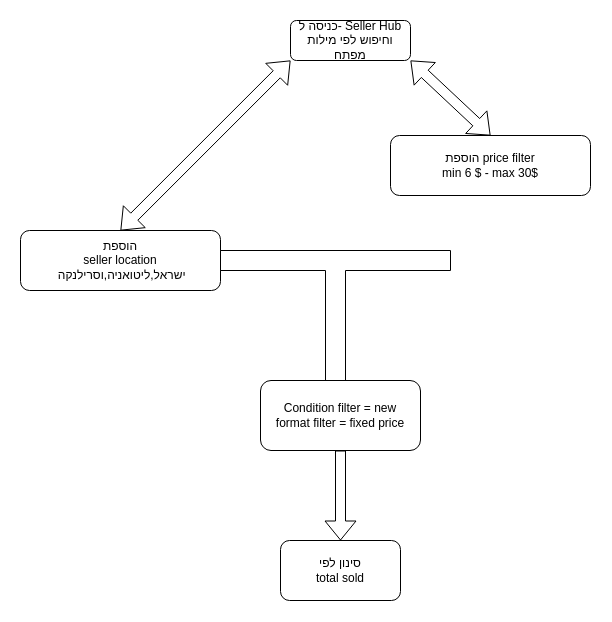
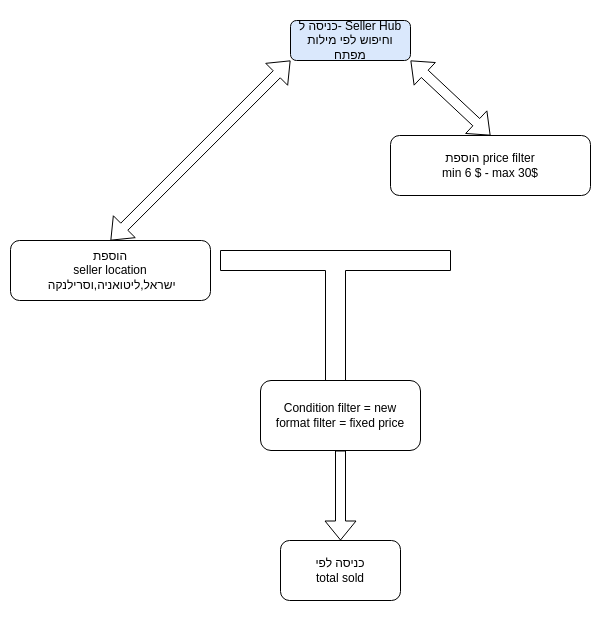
  <mxCell id="0" />
  <mxCell id="1" parent="0" />
- <mxCell id="2" value="&lt;div&gt;כניסה ל- Seller Hub &lt;br&gt;&lt;/div&gt;&lt;div&gt;וחיפוש לפי מילות מפתח &lt;br&gt;&lt;/div&gt;" style="rounded=1;whiteSpace=wrap;html=1;fontSize=12;glass=0;strokeWidth=1;shadow=0;" parent="1" vertex="1"><mxGeometry x="290" y="20" width="120" height="40" as="geometry" /></mxCell>
+ <mxCell id="2" value="&lt;div&gt;כניסה ל- Seller Hub &lt;br&gt;&lt;/div&gt;&lt;div&gt;וחיפוש לפי מילות מפתח &lt;br&gt;&lt;/div&gt;" style="rounded=1;whiteSpace=wrap;html=1;fontSize=12;glass=0;strokeWidth=1;shadow=0;fillColor=#dae8fc;" parent="1" vertex="1"><mxGeometry x="290" y="20" width="120" height="40" as="geometry" /></mxCell>
  <mxCell id="3" value="" style="shape=flexArrow;endArrow=classic;startArrow=classic;html=1;rounded=0;entryX=0;entryY=1;entryDx=0;entryDy=0;exitX=0.5;exitY=0;exitDx=0;exitDy=0;" edge="1" parent="1" source="4" target="2"><mxGeometry width="100" height="100" relative="1" as="geometry"><mxPoint x="160" y="197.5" as="sourcePoint" /><mxPoint x="290" y="70" as="targetPoint" /><Array as="points" /></mxGeometry></mxCell>
- <mxCell id="4" value="&lt;br&gt;&lt;div&gt;הוספת &lt;br&gt;&lt;/div&gt;&lt;div&gt;seller location&lt;br&gt;&lt;/div&gt;&lt;div&gt;&amp;nbsp;ישראל,ליטואניה,וסרילנקה&lt;br&gt;&lt;/div&gt;&lt;div&gt;&lt;br/&gt;&lt;/div&gt;" style="rounded=1;whiteSpace=wrap;html=1;" vertex="1" parent="1"><mxGeometry x="20" y="230" width="200" height="60" as="geometry" /></mxCell>
+ <mxCell id="4" value="&lt;br&gt;&lt;div&gt;הוספת &lt;br&gt;&lt;/div&gt;&lt;div&gt;seller location&lt;br&gt;&lt;/div&gt;&lt;div&gt;&amp;nbsp;ישראל,ליטואניה,וסרילנקה&lt;br&gt;&lt;/div&gt;&lt;div&gt;&lt;br/&gt;&lt;/div&gt;" style="rounded=1;whiteSpace=wrap;html=1;" vertex="1" parent="1"><mxGeometry x="10" y="240" width="200" height="60" as="geometry" /></mxCell>
  <mxCell id="5" value="&lt;div&gt;הוספת price filter &lt;br&gt;&lt;/div&gt;&lt;div&gt;min 6 $ - max 30$&lt;br&gt;&lt;/div&gt;" style="rounded=1;whiteSpace=wrap;html=1;" vertex="1" parent="1"><mxGeometry x="390" y="135" width="200" height="60" as="geometry" /></mxCell>
  <mxCell id="6" value="" style="shape=flexArrow;endArrow=classic;startArrow=classic;html=1;rounded=0;entryX=0.5;entryY=0;entryDx=0;entryDy=0;exitX=1;exitY=1;exitDx=0;exitDy=0;" edge="1" parent="1" source="2" target="5"><mxGeometry width="100" height="100" relative="1" as="geometry"><mxPoint x="300" y="300" as="sourcePoint" /><mxPoint x="400" y="200" as="targetPoint" /></mxGeometry></mxCell>
  <mxCell id="7" value="" style="shape=tee;whiteSpace=wrap;html=1;" vertex="1" parent="1"><mxGeometry x="220" y="250" width="230" height="130" as="geometry" /></mxCell>
  <mxCell id="8" value="&lt;div&gt;Condition filter = new&lt;/div&gt;&lt;div&gt;format filter = fixed price&lt;br&gt;&lt;/div&gt;" style="rounded=1;whiteSpace=wrap;html=1;" vertex="1" parent="1"><mxGeometry x="260" y="380" width="160" height="70" as="geometry" /></mxCell>
  <mxCell id="9" value="" style="shape=flexArrow;endArrow=classic;html=1;rounded=0;exitX=0.5;exitY=1;exitDx=0;exitDy=0;" edge="1" parent="1" source="8" target="10"><mxGeometry width="50" height="50" relative="1" as="geometry"><mxPoint x="330" y="580" as="sourcePoint" /><mxPoint x="380" y="530" as="targetPoint" /></mxGeometry></mxCell>
- <mxCell id="10" value="&lt;div&gt;סינון לפי&lt;/div&gt;&lt;div&gt;total sold&lt;br&gt;&lt;/div&gt;" style="rounded=1;whiteSpace=wrap;html=1;" vertex="1" parent="1"><mxGeometry x="280" y="540" width="120" height="60" as="geometry" /></mxCell>
+ <mxCell id="10" value="&lt;div&gt;כניסה לפי&lt;/div&gt;&lt;div&gt;total sold&lt;br&gt;&lt;/div&gt;" style="rounded=1;whiteSpace=wrap;html=1;" vertex="1" parent="1"><mxGeometry x="280" y="540" width="120" height="60" as="geometry" /></mxCell>
